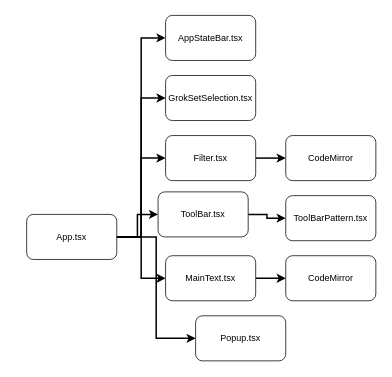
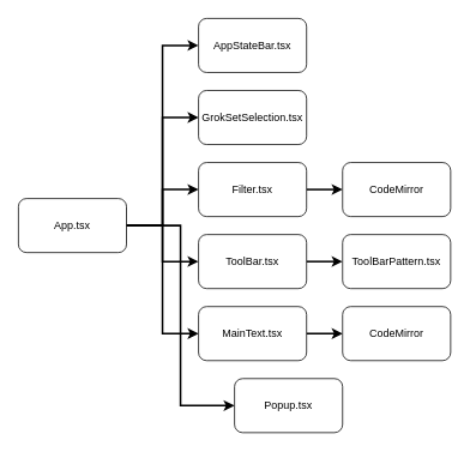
  <mxCell id="0" />
  <mxCell id="1" parent="0" />
  <mxCell id="2" style="edgeStyle=orthogonalEdgeStyle;rounded=0;orthogonalLoop=1;jettySize=auto;html=1;exitX=1;exitY=0.5;exitDx=0;exitDy=0;entryX=0;entryY=0.5;entryDx=0;entryDy=0;strokeWidth=2;" edge="1" parent="1" source="8" target="18"><mxGeometry relative="1" as="geometry" /></mxCell>
  <mxCell id="3" style="edgeStyle=orthogonalEdgeStyle;rounded=0;orthogonalLoop=1;jettySize=auto;html=1;exitX=1;exitY=0.5;exitDx=0;exitDy=0;entryX=0;entryY=0.5;entryDx=0;entryDy=0;strokeWidth=2;" edge="1" parent="1" source="8" target="11"><mxGeometry relative="1" as="geometry" /></mxCell>
  <mxCell id="4" style="edgeStyle=orthogonalEdgeStyle;rounded=0;orthogonalLoop=1;jettySize=auto;html=1;exitX=1;exitY=0.5;exitDx=0;exitDy=0;entryX=0;entryY=0.5;entryDx=0;entryDy=0;strokeWidth=2;" edge="1" parent="1" source="8" target="13"><mxGeometry relative="1" as="geometry" /></mxCell>
  <mxCell id="5" style="edgeStyle=orthogonalEdgeStyle;rounded=0;orthogonalLoop=1;jettySize=auto;html=1;exitX=1;exitY=0.5;exitDx=0;exitDy=0;entryX=0;entryY=0.5;entryDx=0;entryDy=0;strokeWidth=2;" edge="1" parent="1" source="8" target="15"><mxGeometry relative="1" as="geometry" /></mxCell>
  <mxCell id="6" style="edgeStyle=orthogonalEdgeStyle;rounded=0;orthogonalLoop=1;jettySize=auto;html=1;exitX=1;exitY=0.5;exitDx=0;exitDy=0;entryX=0;entryY=0.5;entryDx=0;entryDy=0;strokeWidth=2;" edge="1" parent="1" source="8" target="10"><mxGeometry relative="1" as="geometry" /></mxCell>
  <mxCell id="7" style="edgeStyle=orthogonalEdgeStyle;rounded=0;orthogonalLoop=1;jettySize=auto;html=1;exitX=1;exitY=0.5;exitDx=0;exitDy=0;entryX=0;entryY=0.5;entryDx=0;entryDy=0;strokeWidth=2;" edge="1" parent="1" source="8" target="20"><mxGeometry relative="1" as="geometry" /></mxCell>
- <mxCell id="8" value="App.tsx" style="rounded=1;whiteSpace=wrap;html=1;" parent="1" vertex="1"><mxGeometry x="35" y="285" width="120" height="60" as="geometry" /></mxCell>
+ <mxCell id="8" value="App.tsx" style="rounded=1;whiteSpace=wrap;html=1;" parent="1" vertex="1"><mxGeometry x="20" y="220" width="120" height="60" as="geometry" /></mxCell>
  <mxCell id="9" style="edgeStyle=orthogonalEdgeStyle;rounded=0;orthogonalLoop=1;jettySize=auto;html=1;exitX=1;exitY=0.5;exitDx=0;exitDy=0;entryX=0;entryY=0.5;entryDx=0;entryDy=0;strokeWidth=2;" edge="1" parent="1" source="10" target="17"><mxGeometry relative="1" as="geometry" /></mxCell>
  <mxCell id="10" value="MainText.tsx" style="rounded=1;whiteSpace=wrap;html=1;" parent="1" vertex="1"><mxGeometry x="220" y="340" width="120" height="60" as="geometry" /></mxCell>
  <mxCell id="11" value="GrokSetSelection.tsx" style="rounded=1;whiteSpace=wrap;html=1;" parent="1" vertex="1"><mxGeometry x="220" y="100" width="120" height="60" as="geometry" /></mxCell>
  <mxCell id="12" style="edgeStyle=orthogonalEdgeStyle;rounded=0;orthogonalLoop=1;jettySize=auto;html=1;exitX=1;exitY=0.5;exitDx=0;exitDy=0;entryX=0;entryY=0.5;entryDx=0;entryDy=0;strokeWidth=2;" edge="1" parent="1" source="13" target="19"><mxGeometry relative="1" as="geometry" /></mxCell>
  <mxCell id="13" value="Filter.tsx" style="rounded=1;whiteSpace=wrap;html=1;" parent="1" vertex="1"><mxGeometry x="220" y="180" width="120" height="60" as="geometry" /></mxCell>
  <mxCell id="14" style="edgeStyle=orthogonalEdgeStyle;rounded=0;orthogonalLoop=1;jettySize=auto;html=1;exitX=1;exitY=0.5;exitDx=0;exitDy=0;entryX=0;entryY=0.5;entryDx=0;entryDy=0;strokeWidth=2;" edge="1" parent="1" source="15" target="16"><mxGeometry relative="1" as="geometry" /></mxCell>
- <mxCell id="15" value="ToolBar.tsx" style="rounded=1;whiteSpace=wrap;html=1;" parent="1" vertex="1"><mxGeometry x="210" y="255" width="120" height="60" as="geometry" /></mxCell>
+ <mxCell id="15" value="ToolBar.tsx" style="rounded=1;whiteSpace=wrap;html=1;" parent="1" vertex="1"><mxGeometry x="220" y="260" width="120" height="60" as="geometry" /></mxCell>
  <mxCell id="16" value="ToolBarPattern.tsx" style="rounded=1;whiteSpace=wrap;html=1;" parent="1" vertex="1"><mxGeometry x="380" y="260" width="120" height="60" as="geometry" /></mxCell>
  <mxCell id="17" value="CodeMirror" style="rounded=1;whiteSpace=wrap;html=1;" parent="1" vertex="1"><mxGeometry x="380" y="340" width="120" height="60" as="geometry" /></mxCell>
  <mxCell id="18" value="AppStateBar.tsx" style="rounded=1;whiteSpace=wrap;html=1;" parent="1" vertex="1"><mxGeometry x="220" y="20" width="120" height="60" as="geometry" /></mxCell>
  <mxCell id="19" value="CodeMirror" style="rounded=1;whiteSpace=wrap;html=1;" vertex="1" parent="1"><mxGeometry x="380" y="180" width="120" height="60" as="geometry" /></mxCell>
  <mxCell id="20" value="Popup.tsx" style="rounded=1;whiteSpace=wrap;html=1;" vertex="1" parent="1"><mxGeometry x="260" y="420" width="120" height="60" as="geometry" /></mxCell>
